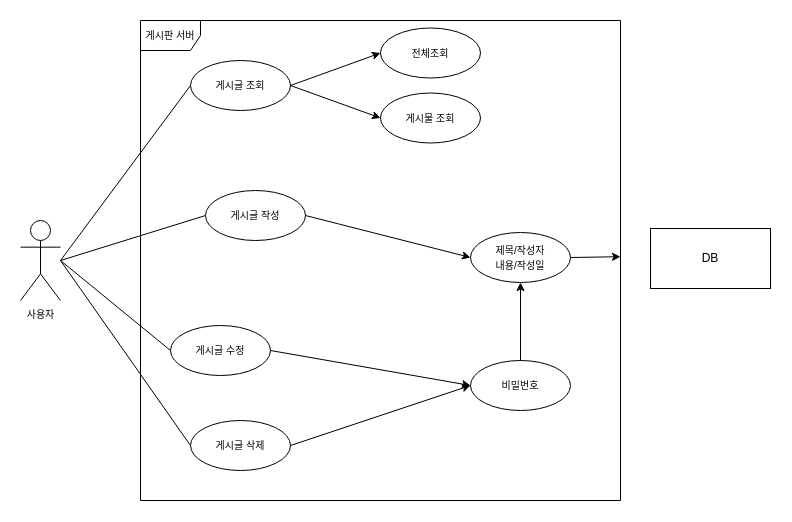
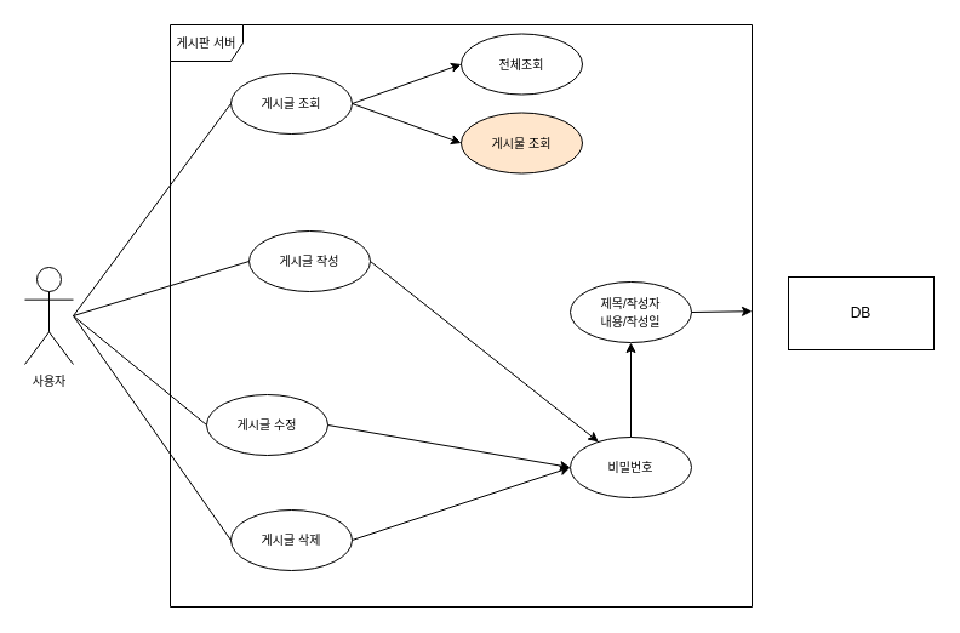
  <mxCell id="0" />
  <mxCell id="1" parent="0" />
  <mxCell id="2" value="&lt;font style=&quot;font-size: 10px;&quot;&gt;사용자&lt;/font&gt;" style="shape=umlActor;verticalLabelPosition=bottom;verticalAlign=top;html=1;" vertex="1" parent="1"><mxGeometry x="20" y="220" width="40" height="80" as="geometry" /></mxCell>
  <mxCell id="3" value="&lt;font style=&quot;font-size: 10px;&quot;&gt;게시판 서버&lt;/font&gt;" style="shape=umlFrame;whiteSpace=wrap;html=1;pointerEvents=0;" vertex="1" parent="1"><mxGeometry x="140" y="20" width="480" height="480" as="geometry" /></mxCell>
  <mxCell id="4" value="&lt;span style=&quot;font-size: 10px;&quot;&gt;게시글 조회&lt;/span&gt;" style="ellipse;whiteSpace=wrap;html=1;" vertex="1" parent="1"><mxGeometry x="190" y="60" width="100" height="50" as="geometry" /></mxCell>
  <mxCell id="5" value="&lt;span style=&quot;font-size: 10px;&quot;&gt;게시글 작성&lt;/span&gt;" style="ellipse;whiteSpace=wrap;html=1;" vertex="1" parent="1"><mxGeometry x="205" y="190" width="100" height="50" as="geometry" /></mxCell>
  <mxCell id="6" value="&lt;span style=&quot;font-size: 10px;&quot;&gt;게시글 수정&lt;/span&gt;" style="ellipse;whiteSpace=wrap;html=1;" vertex="1" parent="1"><mxGeometry x="170" y="325" width="100" height="50" as="geometry" /></mxCell>
  <mxCell id="7" value="&lt;span style=&quot;font-size: 10px;&quot;&gt;게시글 삭제&lt;/span&gt;" style="ellipse;whiteSpace=wrap;html=1;" vertex="1" parent="1"><mxGeometry x="190" y="420" width="100" height="50" as="geometry" /></mxCell>
  <mxCell id="8" value="" style="endArrow=none;html=1;rounded=0;entryX=0;entryY=0.5;entryDx=0;entryDy=0;" edge="1" parent="1" target="4"><mxGeometry width="50" height="50" relative="1" as="geometry"><mxPoint x="60" y="260" as="sourcePoint" /><mxPoint x="110" y="210" as="targetPoint" /></mxGeometry></mxCell>
  <mxCell id="9" value="" style="endArrow=none;html=1;rounded=0;entryX=0;entryY=0.5;entryDx=0;entryDy=0;" edge="1" parent="1" target="5"><mxGeometry width="50" height="50" relative="1" as="geometry"><mxPoint x="60" y="260" as="sourcePoint" /><mxPoint x="110" y="210" as="targetPoint" /></mxGeometry></mxCell>
  <mxCell id="10" value="" style="endArrow=none;html=1;rounded=0;entryX=0;entryY=0.5;entryDx=0;entryDy=0;" edge="1" parent="1" target="6"><mxGeometry width="50" height="50" relative="1" as="geometry"><mxPoint x="60" y="260" as="sourcePoint" /><mxPoint x="110" y="210" as="targetPoint" /></mxGeometry></mxCell>
  <mxCell id="11" value="" style="endArrow=none;html=1;rounded=0;entryX=0;entryY=0.5;entryDx=0;entryDy=0;" edge="1" parent="1" target="7"><mxGeometry width="50" height="50" relative="1" as="geometry"><mxPoint x="60" y="260" as="sourcePoint" /><mxPoint x="110" y="210" as="targetPoint" /></mxGeometry></mxCell>
  <mxCell id="12" value="&lt;font style=&quot;font-size: 10px;&quot;&gt;전체조회&lt;/font&gt;" style="ellipse;whiteSpace=wrap;html=1;" vertex="1" parent="1"><mxGeometry x="380" y="27.5" width="100" height="50" as="geometry" /></mxCell>
- <mxCell id="13" value="&lt;span style=&quot;font-size: 10px;&quot;&gt;게시물 조회&lt;/span&gt;" style="ellipse;whiteSpace=wrap;html=1;" vertex="1" parent="1"><mxGeometry x="380" y="92.5" width="100" height="50" as="geometry" /></mxCell>
+ <mxCell id="13" value="&lt;span style=&quot;font-size: 10px;&quot;&gt;게시물 조회&lt;/span&gt;" style="ellipse;whiteSpace=wrap;html=1;fillColor=#ffe6cc;" vertex="1" parent="1"><mxGeometry x="380" y="92.5" width="100" height="50" as="geometry" /></mxCell>
  <mxCell id="14" value="" style="endArrow=classic;html=1;rounded=0;exitX=1;exitY=0.5;exitDx=0;exitDy=0;entryX=0;entryY=0.5;entryDx=0;entryDy=0;" edge="1" parent="1" source="4" target="12"><mxGeometry width="50" height="50" relative="1" as="geometry"><mxPoint x="290" y="210" as="sourcePoint" /><mxPoint x="340" y="160" as="targetPoint" /></mxGeometry></mxCell>
  <mxCell id="15" value="" style="endArrow=classic;html=1;rounded=0;exitX=1;exitY=0.5;exitDx=0;exitDy=0;entryX=0;entryY=0.5;entryDx=0;entryDy=0;" edge="1" parent="1" source="4" target="13"><mxGeometry width="50" height="50" relative="1" as="geometry"><mxPoint x="290" y="210" as="sourcePoint" /><mxPoint x="340" y="160" as="targetPoint" /></mxGeometry></mxCell>
  <mxCell id="16" value="DB" style="whiteSpace=wrap;html=1;" vertex="1" parent="1"><mxGeometry x="650" y="228" width="120" height="60" as="geometry" /></mxCell>
- <mxCell id="17" value="" style="endArrow=classic;html=1;rounded=0;exitX=1;exitY=0.5;exitDx=0;exitDy=0;entryX=0;entryY=0.5;entryDx=0;entryDy=0;" edge="1" parent="1" source="5" target="18"><mxGeometry width="50" height="50" relative="1" as="geometry"><mxPoint x="320" y="290" as="sourcePoint" /><mxPoint x="370" y="240" as="targetPoint" /></mxGeometry></mxCell>
+ <mxCell id="17" value="" style="endArrow=classic;html=1;rounded=0;exitX=1;exitY=0.5;exitDx=0;exitDy=0;" edge="1" parent="1" source="5" target="19"><mxGeometry width="50" height="50" relative="1" as="geometry"><mxPoint x="320" y="290" as="sourcePoint" /><mxPoint x="370" y="240" as="targetPoint" /></mxGeometry></mxCell>
  <mxCell id="18" value="&lt;span style=&quot;font-size: 10px;&quot;&gt;제목/작성자&lt;br&gt;내용/작성일&lt;br&gt;&lt;/span&gt;" style="ellipse;whiteSpace=wrap;html=1;" vertex="1" parent="1"><mxGeometry x="470" y="232" width="100" height="50" as="geometry" /></mxCell>
  <mxCell id="19" value="&lt;span style=&quot;font-size: 10px;&quot;&gt;비밀번호&lt;br&gt;&lt;/span&gt;" style="ellipse;whiteSpace=wrap;html=1;" vertex="1" parent="1"><mxGeometry x="470" y="360" width="100" height="50" as="geometry" /></mxCell>
  <mxCell id="20" value="" style="endArrow=classic;html=1;rounded=0;exitX=1;exitY=0.5;exitDx=0;exitDy=0;entryX=0;entryY=0.5;entryDx=0;entryDy=0;" edge="1" parent="1" source="6" target="19"><mxGeometry width="50" height="50" relative="1" as="geometry"><mxPoint x="320" y="290" as="sourcePoint" /><mxPoint x="370" y="240" as="targetPoint" /></mxGeometry></mxCell>
  <mxCell id="21" value="" style="endArrow=classic;html=1;rounded=0;exitX=0.5;exitY=0;exitDx=0;exitDy=0;entryX=0.5;entryY=1;entryDx=0;entryDy=0;" edge="1" parent="1" source="19" target="18"><mxGeometry width="50" height="50" relative="1" as="geometry"><mxPoint x="320" y="290" as="sourcePoint" /><mxPoint x="370" y="240" as="targetPoint" /></mxGeometry></mxCell>
  <mxCell id="22" value="" style="endArrow=classic;html=1;rounded=0;exitX=1;exitY=0.5;exitDx=0;exitDy=0;" edge="1" parent="1" source="18" target="3"><mxGeometry width="50" height="50" relative="1" as="geometry"><mxPoint x="320" y="290" as="sourcePoint" /><mxPoint x="370" y="240" as="targetPoint" /></mxGeometry></mxCell>
  <mxCell id="23" value="" style="endArrow=classic;html=1;rounded=0;exitX=1;exitY=0.5;exitDx=0;exitDy=0;entryX=0;entryY=0.5;entryDx=0;entryDy=0;" edge="1" parent="1" source="7" target="19"><mxGeometry width="50" height="50" relative="1" as="geometry"><mxPoint x="320" y="290" as="sourcePoint" /><mxPoint x="370" y="240" as="targetPoint" /></mxGeometry></mxCell>
